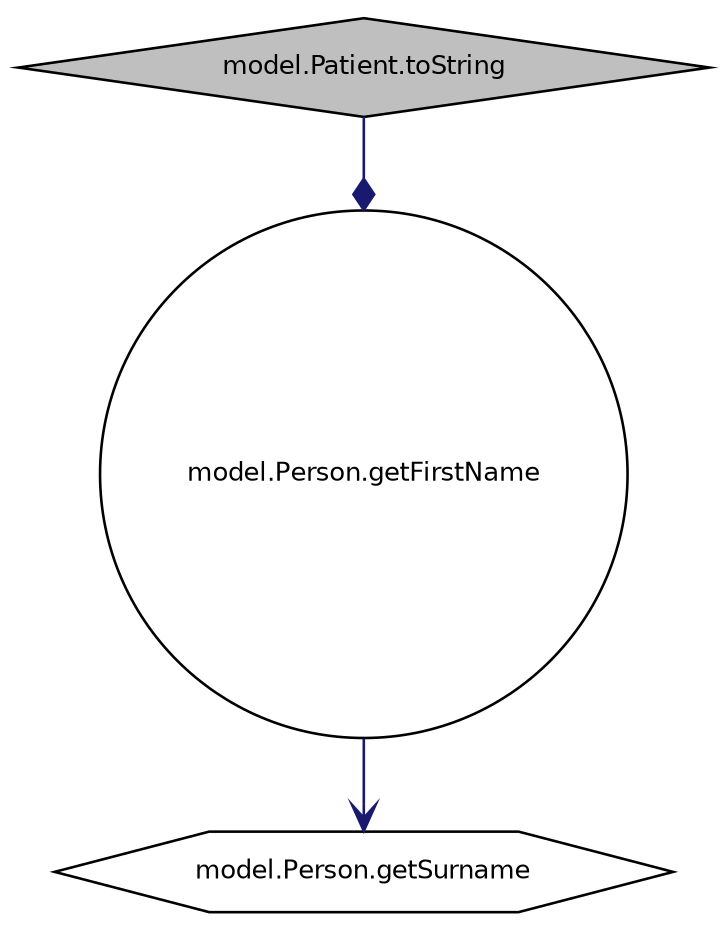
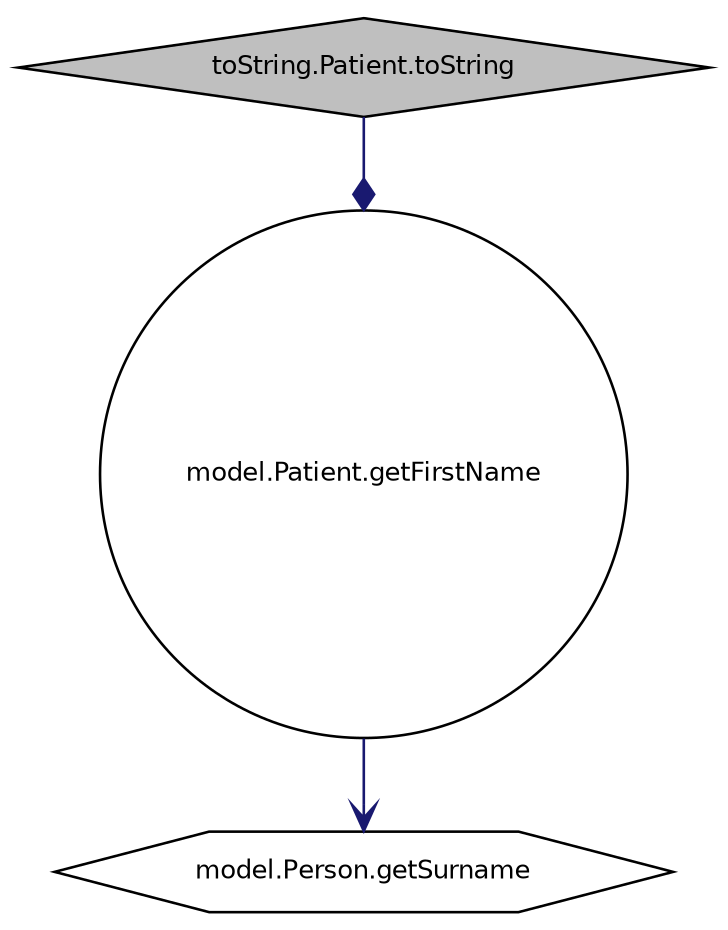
  digraph {
    rankdir=TB
    node [color=black fillcolor=white fontname=Helvetica fontsize=10 style=filled]
    edge [color=midnightblue fontname=Helvetica fontsize=10 labelfontname=Helvetica labelfontsize=10 style=solid]
-   n1 [fillcolor=grey75 fontcolor=black height=0.2 label="model.Patient.toString" shape=diamond width=0.4]
-   n2 [height=0.2 label="model.Person.getFirstName" shape=circle width=0.4]
+   n1 [fillcolor=grey75 fontcolor=black height=0.2 label="toString.Patient.toString" shape=diamond width=0.4]
+   n2 [height=0.2 label="model.Patient.getFirstName" shape=circle width=0.4]
    n3 [height=0.2 label="model.Person.getSurname" shape=hexagon width=0.4]
    n1 -> n2 [arrowhead=diamond]
    n2 -> n3 [arrowhead=vee]
  }
